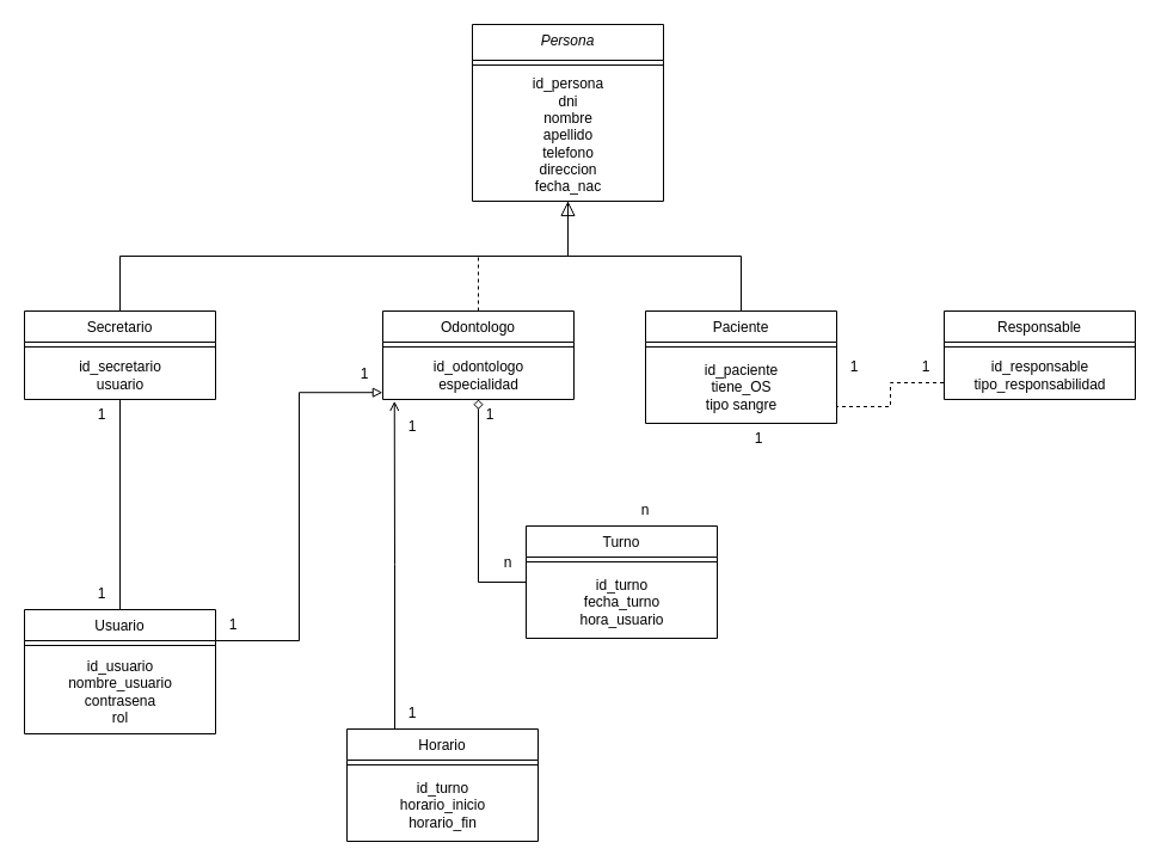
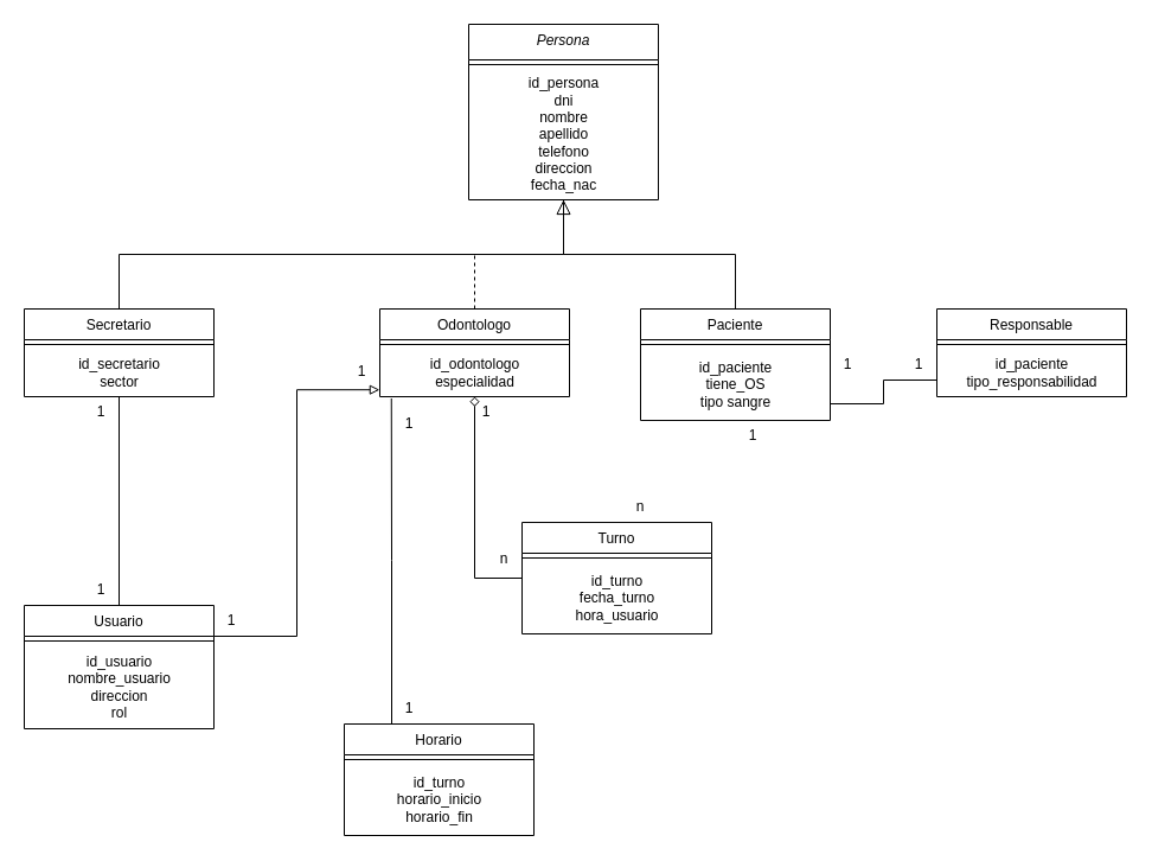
  <mxCell id="0" />
  <mxCell id="1" parent="0" />
  <mxCell id="2" value="Persona" style="swimlane;fontStyle=2;align=center;verticalAlign=top;childLayout=stackLayout;horizontal=1;startSize=30;horizontalStack=0;resizeParent=1;resizeLast=0;collapsible=1;marginBottom=0;rounded=0;shadow=0;strokeWidth=1;points=[[0,0,0,0,0],[0,0.25,0,0,0],[0,0.5,0,0,0],[0,0.75,0,0,0],[0,1,0,0,0],[0.25,0,0,0,0],[0.25,1,0,0,0],[0.5,0,0,0,0],[0.5,1,0,0,0],[0.75,0,0,0,0],[0.75,1,0,0,0],[1,0,0,0,0],[1,0.25,0,0,0],[1,0.5,0,0,0],[1,0.75,0,0,0],[1,1,0,0,0]];" parent="1" vertex="1"><mxGeometry x="395" y="20" width="160" height="148" as="geometry"><mxRectangle x="230" y="140" width="160" height="26" as="alternateBounds" /></mxGeometry></mxCell>
  <mxCell id="3" value="" style="line;html=1;strokeWidth=1;align=left;verticalAlign=middle;spacingTop=-1;spacingLeft=3;spacingRight=3;rotatable=0;labelPosition=right;points=[];portConstraint=eastwest;" parent="2" vertex="1"><mxGeometry y="30" width="160" height="8" as="geometry" /></mxCell>
  <mxCell id="4" value="id_persona&lt;br&gt;dni&lt;br&gt;nombre&lt;br&gt;apellido&lt;br&gt;telefono&lt;br&gt;direccion&lt;br&gt;fecha_nac&lt;br&gt;" style="text;html=1;align=center;verticalAlign=middle;resizable=0;points=[];autosize=1;strokeColor=none;fillColor=none;" vertex="1" parent="2"><mxGeometry y="38" width="160" height="110" as="geometry" /></mxCell>
  <mxCell id="5" value="Odontologo" style="swimlane;fontStyle=0;align=center;verticalAlign=top;childLayout=stackLayout;horizontal=1;startSize=26;horizontalStack=0;resizeParent=1;resizeLast=0;collapsible=1;marginBottom=0;rounded=0;shadow=0;strokeWidth=1;" parent="1" vertex="1"><mxGeometry x="320" y="260" width="160" height="74" as="geometry"><mxRectangle x="130" y="380" width="160" height="26" as="alternateBounds" /></mxGeometry></mxCell>
  <mxCell id="6" value="" style="line;html=1;strokeWidth=1;align=left;verticalAlign=middle;spacingTop=-1;spacingLeft=3;spacingRight=3;rotatable=0;labelPosition=right;points=[];portConstraint=eastwest;" parent="5" vertex="1"><mxGeometry y="26" width="160" height="8" as="geometry" /></mxCell>
  <mxCell id="7" value="id_odontologo&lt;br&gt;especialidad" style="text;html=1;align=center;verticalAlign=middle;resizable=0;points=[];autosize=1;strokeColor=none;fillColor=none;" vertex="1" parent="5"><mxGeometry y="34" width="160" height="40" as="geometry" /></mxCell>
  <mxCell id="8" value="" style="endArrow=block;endSize=10;endFill=0;shadow=0;strokeWidth=1;rounded=0;edgeStyle=elbowEdgeStyle;elbow=vertical;dashed=1;" parent="1" source="5" target="2" edge="1"><mxGeometry width="160" relative="1" as="geometry"><mxPoint x="295" y="163" as="sourcePoint" /><mxPoint x="295" y="163" as="targetPoint" /></mxGeometry></mxCell>
  <mxCell id="9" value="Paciente" style="swimlane;fontStyle=0;align=center;verticalAlign=top;childLayout=stackLayout;horizontal=1;startSize=26;horizontalStack=0;resizeParent=1;resizeLast=0;collapsible=1;marginBottom=0;rounded=0;shadow=0;strokeWidth=1;" parent="1" vertex="1"><mxGeometry x="540" y="260" width="160" height="94" as="geometry"><mxRectangle x="340" y="380" width="170" height="26" as="alternateBounds" /></mxGeometry></mxCell>
  <mxCell id="10" value="" style="line;html=1;strokeWidth=1;align=left;verticalAlign=middle;spacingTop=-1;spacingLeft=3;spacingRight=3;rotatable=0;labelPosition=right;points=[];portConstraint=eastwest;" parent="9" vertex="1"><mxGeometry y="26" width="160" height="8" as="geometry" /></mxCell>
  <mxCell id="11" value="id_paciente&lt;br&gt;tiene_OS&lt;br&gt;tipo sangre&lt;br&gt;" style="text;html=1;align=center;verticalAlign=middle;resizable=0;points=[];autosize=1;strokeColor=none;fillColor=none;" vertex="1" parent="9"><mxGeometry y="34" width="160" height="60" as="geometry" /></mxCell>
  <mxCell id="12" value="" style="endArrow=none;endSize=10;endFill=0;shadow=0;strokeWidth=1;rounded=0;edgeStyle=elbowEdgeStyle;elbow=vertical;" parent="1" source="9" target="2" edge="1"><mxGeometry width="160" relative="1" as="geometry"><mxPoint x="305" y="333" as="sourcePoint" /><mxPoint x="405" y="231" as="targetPoint" /></mxGeometry></mxCell>
- <mxCell id="13" style="edgeStyle=orthogonalEdgeStyle;rounded=0;orthogonalLoop=1;jettySize=auto;html=1;exitX=0;exitY=0.25;exitDx=0;exitDy=0;endArrow=none;endFill=0;dashed=1;" edge="1" parent="1" source="14" target="11"><mxGeometry relative="1" as="geometry"><Array as="points"><mxPoint x="790" y="320" /><mxPoint x="745" y="320" /><mxPoint x="745" y="340" /></Array></mxGeometry></mxCell>
+ <mxCell id="13" style="edgeStyle=orthogonalEdgeStyle;rounded=0;orthogonalLoop=1;jettySize=auto;html=1;exitX=0;exitY=0.25;exitDx=0;exitDy=0;endArrow=none;endFill=0;" edge="1" parent="1" source="14" target="11"><mxGeometry relative="1" as="geometry"><Array as="points"><mxPoint x="790" y="320" /><mxPoint x="745" y="320" /><mxPoint x="745" y="340" /></Array></mxGeometry></mxCell>
  <mxCell id="14" value="Responsable" style="swimlane;fontStyle=0;align=center;verticalAlign=top;childLayout=stackLayout;horizontal=1;startSize=26;horizontalStack=0;resizeParent=1;resizeLast=0;collapsible=1;marginBottom=0;rounded=0;shadow=0;strokeWidth=1;" vertex="1" parent="1"><mxGeometry x="790" y="260" width="160" height="74" as="geometry"><mxRectangle x="340" y="380" width="170" height="26" as="alternateBounds" /></mxGeometry></mxCell>
  <mxCell id="15" value="" style="line;html=1;strokeWidth=1;align=left;verticalAlign=middle;spacingTop=-1;spacingLeft=3;spacingRight=3;rotatable=0;labelPosition=right;points=[];portConstraint=eastwest;" vertex="1" parent="14"><mxGeometry y="26" width="160" height="8" as="geometry" /></mxCell>
- <mxCell id="16" value="id_responsable&lt;br&gt;tipo_responsabilidad&lt;br&gt;" style="text;html=1;align=center;verticalAlign=middle;resizable=0;points=[];autosize=1;strokeColor=none;fillColor=none;" vertex="1" parent="14"><mxGeometry y="34" width="160" height="40" as="geometry" /></mxCell>
+ <mxCell id="16" value="id_paciente&lt;br&gt;tipo_responsabilidad&lt;br&gt;" style="text;html=1;align=center;verticalAlign=middle;resizable=0;points=[];autosize=1;strokeColor=none;fillColor=none;" vertex="1" parent="14"><mxGeometry y="34" width="160" height="40" as="geometry" /></mxCell>
  <mxCell id="17" style="edgeStyle=orthogonalEdgeStyle;rounded=0;orthogonalLoop=1;jettySize=auto;html=1;exitX=0;exitY=0.5;exitDx=0;exitDy=0;entryX=0.5;entryY=1;entryDx=0;entryDy=0;endArrow=diamond;endFill=0;" edge="1" parent="1" source="18" target="5"><mxGeometry relative="1" as="geometry" /></mxCell>
  <mxCell id="18" value="Turno" style="swimlane;fontStyle=0;align=center;verticalAlign=top;childLayout=stackLayout;horizontal=1;startSize=26;horizontalStack=0;resizeParent=1;resizeLast=0;collapsible=1;marginBottom=0;rounded=0;shadow=0;strokeWidth=1;" vertex="1" parent="1"><mxGeometry x="440" y="440" width="160" height="94" as="geometry"><mxRectangle x="340" y="380" width="170" height="26" as="alternateBounds" /></mxGeometry></mxCell>
  <mxCell id="19" value="" style="line;html=1;strokeWidth=1;align=left;verticalAlign=middle;spacingTop=-1;spacingLeft=3;spacingRight=3;rotatable=0;labelPosition=right;points=[];portConstraint=eastwest;" vertex="1" parent="18"><mxGeometry y="26" width="160" height="8" as="geometry" /></mxCell>
  <mxCell id="20" value="id_turno&lt;br&gt;fecha_turno&lt;br&gt;hora_usuario&lt;br&gt;" style="text;html=1;align=center;verticalAlign=middle;resizable=0;points=[];autosize=1;strokeColor=none;fillColor=none;" vertex="1" parent="18"><mxGeometry y="34" width="160" height="60" as="geometry" /></mxCell>
  <mxCell id="21" style="edgeStyle=orthogonalEdgeStyle;rounded=0;orthogonalLoop=1;jettySize=auto;html=1;exitX=0.5;exitY=0;exitDx=0;exitDy=0;endArrow=none;endFill=0;" edge="1" parent="1" source="22" target="31"><mxGeometry relative="1" as="geometry" /></mxCell>
  <mxCell id="22" value="Usuario" style="swimlane;fontStyle=0;align=center;verticalAlign=top;childLayout=stackLayout;horizontal=1;startSize=26;horizontalStack=0;resizeParent=1;resizeLast=0;collapsible=1;marginBottom=0;rounded=0;shadow=0;strokeWidth=1;" vertex="1" parent="1"><mxGeometry x="20" y="510" width="160" height="104" as="geometry"><mxRectangle x="340" y="380" width="170" height="26" as="alternateBounds" /></mxGeometry></mxCell>
  <mxCell id="23" value="" style="line;html=1;strokeWidth=1;align=left;verticalAlign=middle;spacingTop=-1;spacingLeft=3;spacingRight=3;rotatable=0;labelPosition=right;points=[];portConstraint=eastwest;" vertex="1" parent="22"><mxGeometry y="26" width="160" height="8" as="geometry" /></mxCell>
- <mxCell id="24" value="id_usuario&lt;br&gt;nombre_usuario&lt;br&gt;contrasena&lt;br&gt;rol" style="text;html=1;align=center;verticalAlign=middle;resizable=0;points=[];autosize=1;strokeColor=none;fillColor=none;" vertex="1" parent="22"><mxGeometry y="34" width="160" height="70" as="geometry" /></mxCell>
+ <mxCell id="24" value="id_usuario&lt;br&gt;nombre_usuario&lt;br&gt;direccion&lt;br&gt;rol" style="text;html=1;align=center;verticalAlign=middle;resizable=0;points=[];autosize=1;strokeColor=none;fillColor=none;" vertex="1" parent="22"><mxGeometry y="34" width="160" height="70" as="geometry" /></mxCell>
  <mxCell id="25" value="Horario" style="swimlane;fontStyle=0;align=center;verticalAlign=top;childLayout=stackLayout;horizontal=1;startSize=26;horizontalStack=0;resizeParent=1;resizeLast=0;collapsible=1;marginBottom=0;rounded=0;shadow=0;strokeWidth=1;" vertex="1" parent="1"><mxGeometry x="290" y="610" width="160" height="94" as="geometry"><mxRectangle x="340" y="380" width="170" height="26" as="alternateBounds" /></mxGeometry></mxCell>
  <mxCell id="26" value="" style="line;html=1;strokeWidth=1;align=left;verticalAlign=middle;spacingTop=-1;spacingLeft=3;spacingRight=3;rotatable=0;labelPosition=right;points=[];portConstraint=eastwest;" vertex="1" parent="25"><mxGeometry y="26" width="160" height="8" as="geometry" /></mxCell>
  <mxCell id="27" value="id_turno&lt;br&gt;horario_inicio&lt;br&gt;horario_fin&lt;br&gt;" style="text;html=1;align=center;verticalAlign=middle;resizable=0;points=[];autosize=1;strokeColor=none;fillColor=none;" vertex="1" parent="25"><mxGeometry y="34" width="160" height="60" as="geometry" /></mxCell>
  <mxCell id="28" style="edgeStyle=orthogonalEdgeStyle;rounded=0;orthogonalLoop=1;jettySize=auto;html=1;exitX=0.5;exitY=0;exitDx=0;exitDy=0;endArrow=none;endFill=0;" edge="1" parent="1" source="29" target="4"><mxGeometry relative="1" as="geometry" /></mxCell>
  <mxCell id="29" value="Secretario&#10;" style="swimlane;fontStyle=0;align=center;verticalAlign=top;childLayout=stackLayout;horizontal=1;startSize=26;horizontalStack=0;resizeParent=1;resizeLast=0;collapsible=1;marginBottom=0;rounded=0;shadow=0;strokeWidth=1;" vertex="1" parent="1"><mxGeometry x="20" y="260" width="160" height="74" as="geometry"><mxRectangle x="340" y="380" width="170" height="26" as="alternateBounds" /></mxGeometry></mxCell>
  <mxCell id="30" value="" style="line;html=1;strokeWidth=1;align=left;verticalAlign=middle;spacingTop=-1;spacingLeft=3;spacingRight=3;rotatable=0;labelPosition=right;points=[];portConstraint=eastwest;" vertex="1" parent="29"><mxGeometry y="26" width="160" height="8" as="geometry" /></mxCell>
- <mxCell id="31" value="id_secretario&lt;br&gt;usuario" style="text;html=1;align=center;verticalAlign=middle;resizable=0;points=[];autosize=1;strokeColor=none;fillColor=none;" vertex="1" parent="29"><mxGeometry y="34" width="160" height="40" as="geometry" /></mxCell>
+ <mxCell id="31" value="id_secretario&lt;br&gt;sector" style="text;html=1;align=center;verticalAlign=middle;resizable=0;points=[];autosize=1;strokeColor=none;fillColor=none;" vertex="1" parent="29"><mxGeometry y="34" width="160" height="40" as="geometry" /></mxCell>
  <mxCell id="32" value="n" style="text;html=1;strokeColor=none;fillColor=none;align=center;verticalAlign=middle;whiteSpace=wrap;rounded=0;" vertex="1" parent="1"><mxGeometry x="410" y="458" width="30" height="26" as="geometry" /></mxCell>
  <mxCell id="33" value="1" style="text;html=1;strokeColor=none;fillColor=none;align=center;verticalAlign=middle;whiteSpace=wrap;rounded=0;" vertex="1" parent="1"><mxGeometry x="395" y="334" width="30" height="26" as="geometry" /></mxCell>
  <mxCell id="34" value="1" style="text;html=1;strokeColor=none;fillColor=none;align=center;verticalAlign=middle;whiteSpace=wrap;rounded=0;" vertex="1" parent="1"><mxGeometry x="620" y="354" width="30" height="26" as="geometry" /></mxCell>
  <mxCell id="35" value="n" style="text;html=1;strokeColor=none;fillColor=none;align=center;verticalAlign=middle;whiteSpace=wrap;rounded=0;" vertex="1" parent="1"><mxGeometry x="525" y="414" width="30" height="26" as="geometry" /></mxCell>
  <mxCell id="36" value="1" style="text;html=1;strokeColor=none;fillColor=none;align=center;verticalAlign=middle;whiteSpace=wrap;rounded=0;" vertex="1" parent="1"><mxGeometry x="70" y="334" width="30" height="26" as="geometry" /></mxCell>
  <mxCell id="37" value="1" style="text;html=1;strokeColor=none;fillColor=none;align=center;verticalAlign=middle;whiteSpace=wrap;rounded=0;" vertex="1" parent="1"><mxGeometry x="70" y="484" width="30" height="26" as="geometry" /></mxCell>
  <mxCell id="38" value="1" style="text;html=1;strokeColor=none;fillColor=none;align=center;verticalAlign=middle;whiteSpace=wrap;rounded=0;" vertex="1" parent="1"><mxGeometry x="290" y="300" width="30" height="26" as="geometry" /></mxCell>
  <mxCell id="39" value="1" style="text;html=1;strokeColor=none;fillColor=none;align=center;verticalAlign=middle;whiteSpace=wrap;rounded=0;" vertex="1" parent="1"><mxGeometry x="180" y="510" width="30" height="26" as="geometry" /></mxCell>
  <mxCell id="40" value="1" style="text;html=1;strokeColor=none;fillColor=none;align=center;verticalAlign=middle;whiteSpace=wrap;rounded=0;" vertex="1" parent="1"><mxGeometry x="700" y="294" width="30" height="26" as="geometry" /></mxCell>
  <mxCell id="41" value="1" style="text;html=1;strokeColor=none;fillColor=none;align=center;verticalAlign=middle;whiteSpace=wrap;rounded=0;" vertex="1" parent="1"><mxGeometry x="760" y="294" width="30" height="26" as="geometry" /></mxCell>
  <mxCell id="42" style="edgeStyle=orthogonalEdgeStyle;rounded=0;orthogonalLoop=1;jettySize=auto;html=1;exitX=1;exitY=0.25;exitDx=0;exitDy=0;entryX=-0.001;entryY=0.855;entryDx=0;entryDy=0;entryPerimeter=0;endArrow=block;endFill=0;" edge="1" parent="1" source="22" target="7"><mxGeometry relative="1" as="geometry" /></mxCell>
- <mxCell id="43" style="edgeStyle=orthogonalEdgeStyle;rounded=0;orthogonalLoop=1;jettySize=auto;html=1;exitX=0.25;exitY=0;exitDx=0;exitDy=0;entryX=0.061;entryY=1.036;entryDx=0;entryDy=0;entryPerimeter=0;endArrow=open;endFill=0;" edge="1" parent="1" source="25" target="7"><mxGeometry relative="1" as="geometry" /></mxCell>
+ <mxCell id="43" style="edgeStyle=orthogonalEdgeStyle;rounded=0;orthogonalLoop=1;jettySize=auto;html=1;exitX=0.25;exitY=0;exitDx=0;exitDy=0;entryX=0.061;entryY=1.036;entryDx=0;entryDy=0;entryPerimeter=0;endArrow=none;endFill=0;" edge="1" parent="1" source="25" target="7"><mxGeometry relative="1" as="geometry" /></mxCell>
  <mxCell id="44" value="1" style="text;html=1;strokeColor=none;fillColor=none;align=center;verticalAlign=middle;whiteSpace=wrap;rounded=0;" vertex="1" parent="1"><mxGeometry x="330" y="344" width="30" height="26" as="geometry" /></mxCell>
  <mxCell id="45" value="1" style="text;html=1;strokeColor=none;fillColor=none;align=center;verticalAlign=middle;whiteSpace=wrap;rounded=0;" vertex="1" parent="1"><mxGeometry x="330" y="584" width="30" height="26" as="geometry" /></mxCell>
